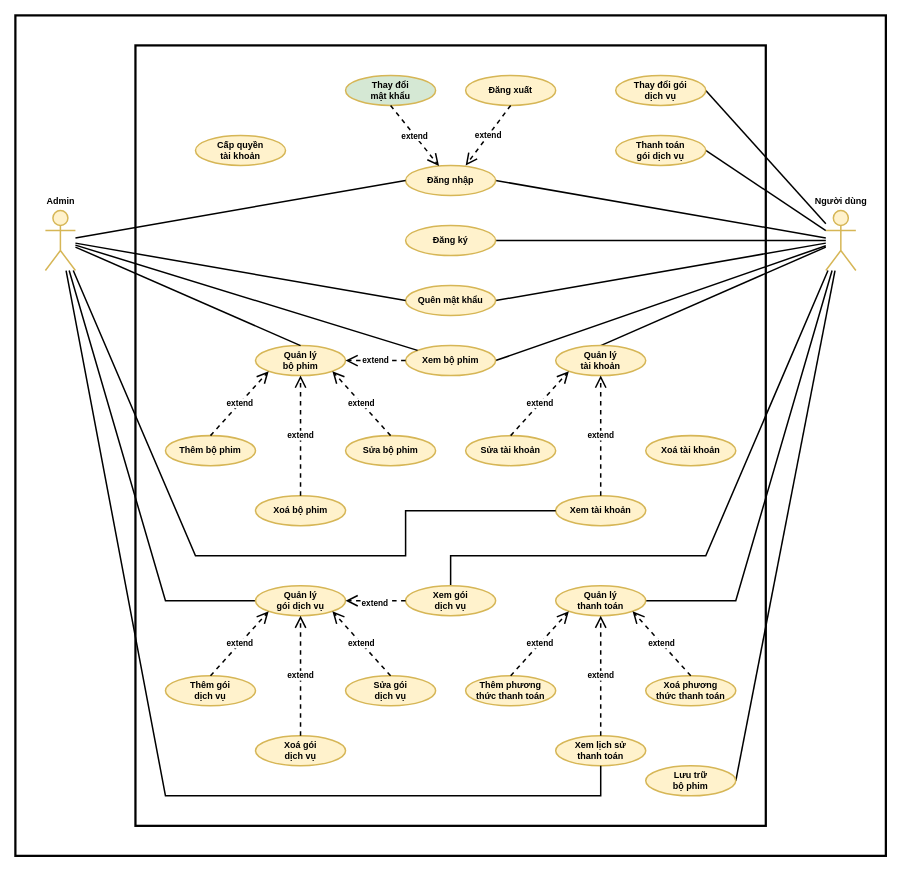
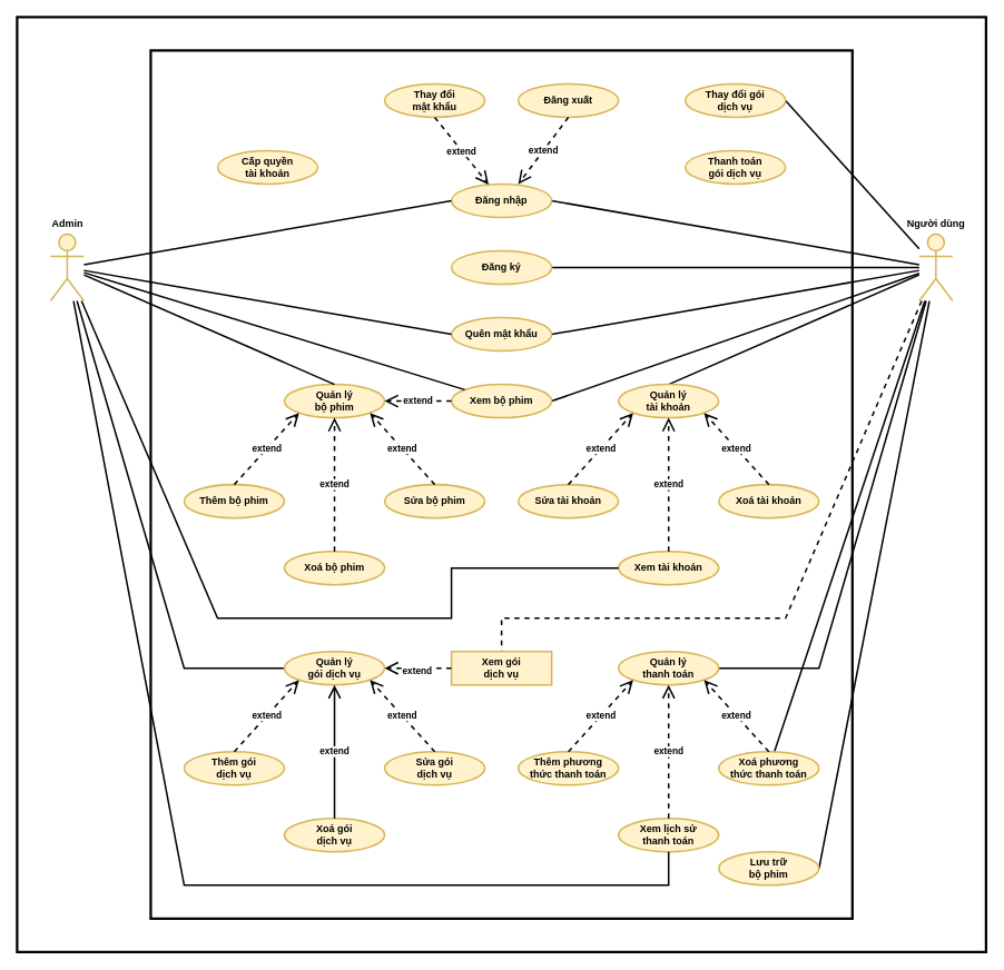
  <mxCell id="0" />
  <mxCell id="1" parent="0" />
  <mxCell id="2" value="" style="rounded=0;whiteSpace=wrap;html=1;strokeWidth=3;fontFamily=Helvetica;fontStyle=1" parent="1" vertex="1"><mxGeometry x="20" y="20" width="1160" height="1120" as="geometry" /></mxCell>
  <mxCell id="3" value="" style="rounded=0;whiteSpace=wrap;html=1;strokeWidth=3;fontFamily=Helvetica;fontStyle=1" parent="1" vertex="1"><mxGeometry x="180" y="60" width="840" height="1040" as="geometry" /></mxCell>
  <mxCell id="4" style="rounded=0;orthogonalLoop=1;jettySize=auto;html=1;entryX=1;entryY=0.5;entryDx=0;entryDy=0;endArrow=none;endFill=0;fontFamily=Helvetica;fontStyle=1;strokeWidth=2;" parent="1" source="14" target="15" edge="1"><mxGeometry relative="1" as="geometry" /></mxCell>
  <mxCell id="5" style="rounded=0;orthogonalLoop=1;jettySize=auto;html=1;endArrow=none;endFill=0;fontFamily=Helvetica;fontStyle=1;strokeWidth=2;" parent="1" source="14" target="26" edge="1"><mxGeometry relative="1" as="geometry" /></mxCell>
  <mxCell id="6" style="rounded=0;orthogonalLoop=1;jettySize=auto;html=1;entryX=1;entryY=0.5;entryDx=0;entryDy=0;endArrow=none;endFill=0;fontFamily=Helvetica;fontStyle=1;strokeWidth=2;" parent="1" source="14" target="18" edge="1"><mxGeometry relative="1" as="geometry" /></mxCell>
  <mxCell id="7" style="rounded=0;orthogonalLoop=1;jettySize=auto;html=1;entryX=0.5;entryY=0;entryDx=0;entryDy=0;endArrow=none;endFill=0;fontFamily=Helvetica;fontStyle=1;strokeWidth=2;" parent="1" source="14" target="35" edge="1"><mxGeometry relative="1" as="geometry" /></mxCell>
  <mxCell id="8" style="rounded=0;orthogonalLoop=1;jettySize=auto;html=1;entryX=1;entryY=0.5;entryDx=0;entryDy=0;endArrow=none;endFill=0;fontFamily=Helvetica;fontStyle=1;strokeWidth=2;" parent="1" source="14" target="21" edge="1"><mxGeometry relative="1" as="geometry" /></mxCell>
- <mxCell id="9" style="rounded=0;orthogonalLoop=1;jettySize=auto;html=1;entryX=0.5;entryY=0;entryDx=0;entryDy=0;endArrow=none;endFill=0;fontFamily=Helvetica;fontStyle=1;strokeWidth=2;" parent="1" source="14" target="59" edge="1"><mxGeometry relative="1" as="geometry"><Array as="points"><mxPoint x="940" y="740" /><mxPoint x="600" y="740" /></Array></mxGeometry></mxCell>
+ <mxCell id="9" style="rounded=0;orthogonalLoop=1;jettySize=auto;html=1;entryX=0.5;entryY=0;entryDx=0;entryDy=0;endArrow=none;endFill=0;fontFamily=Helvetica;fontStyle=1;strokeWidth=2;dashed=1;" parent="1" source="14" target="59" edge="1"><mxGeometry relative="1" as="geometry"><Array as="points"><mxPoint x="940" y="740" /><mxPoint x="600" y="740" /></Array></mxGeometry></mxCell>
  <mxCell id="10" style="rounded=0;orthogonalLoop=1;jettySize=auto;html=1;entryX=1;entryY=0.5;entryDx=0;entryDy=0;endArrow=none;endFill=0;fontFamily=Helvetica;fontStyle=1;strokeWidth=2;" parent="1" source="14" target="36" edge="1"><mxGeometry relative="1" as="geometry"><Array as="points"><mxPoint x="980" y="800" /></Array></mxGeometry></mxCell>
  <mxCell id="11" style="rounded=0;orthogonalLoop=1;jettySize=auto;html=1;entryX=1;entryY=0.5;entryDx=0;entryDy=0;endArrow=none;endFill=0;fontFamily=Helvetica;fontStyle=1;strokeWidth=2;" parent="1" source="14" target="22" edge="1"><mxGeometry relative="1" as="geometry" /></mxCell>
- <mxCell id="12" style="rounded=0;orthogonalLoop=1;jettySize=auto;html=1;entryX=1;entryY=0.5;entryDx=0;entryDy=0;endArrow=none;endFill=0;fontFamily=Helvetica;fontStyle=1;strokeWidth=2;" parent="1" source="14" target="61" edge="1"><mxGeometry relative="1" as="geometry" /></mxCell>
+ <mxCell id="12" style="rounded=0;orthogonalLoop=1;jettySize=auto;html=1;endArrow=none;endFill=0;fontFamily=Helvetica;fontStyle=1;strokeWidth=2;" parent="1" source="14" target="31" edge="1"><mxGeometry relative="1" as="geometry" /></mxCell>
  <mxCell id="13" style="rounded=0;orthogonalLoop=1;jettySize=auto;html=1;entryX=1;entryY=0.5;entryDx=0;entryDy=0;endArrow=none;endFill=0;fontFamily=Helvetica;fontStyle=1;strokeWidth=2;" parent="1" source="14" target="60" edge="1"><mxGeometry relative="1" as="geometry" /></mxCell>
  <mxCell id="14" value="Người dùng" style="shape=umlActor;verticalLabelPosition=top;verticalAlign=bottom;html=1;fontFamily=Helvetica;fontStyle=1;align=center;fillColor=#fff2cc;strokeColor=#d6b656;labelPosition=center;spacing=5;strokeWidth=2;" parent="1" vertex="1"><mxGeometry x="1100" y="280" width="40" height="80" as="geometry" /></mxCell>
  <mxCell id="15" value="Đăng nhập" style="ellipse;whiteSpace=wrap;html=1;fontStyle=1;fontFamily=Helvetica;fillColor=#fff2cc;strokeColor=#d6b656;strokeWidth=2;" parent="1" vertex="1"><mxGeometry x="540" y="220" width="120" height="40" as="geometry" /></mxCell>
  <mxCell id="16" value="Đăng xuất" style="ellipse;whiteSpace=wrap;html=1;fontStyle=1;fontFamily=Helvetica;fillColor=#fff2cc;strokeColor=#d6b656;strokeWidth=2;" parent="1" vertex="1"><mxGeometry x="620" y="100" width="120" height="40" as="geometry" /></mxCell>
- <mxCell id="17" value="Thay đổi&lt;br&gt;mật khẩu" style="ellipse;whiteSpace=wrap;html=1;fontStyle=1;fontFamily=Helvetica;fillColor=#d5e8d4;strokeColor=#d6b656;strokeWidth=2;" parent="1" vertex="1"><mxGeometry x="460" y="100" width="120" height="40" as="geometry" /></mxCell>
+ <mxCell id="17" value="Thay đổi&lt;br&gt;mật khẩu" style="ellipse;whiteSpace=wrap;html=1;fontStyle=1;fontFamily=Helvetica;fillColor=#fff2cc;strokeColor=#d6b656;strokeWidth=2;" parent="1" vertex="1"><mxGeometry x="460" y="100" width="120" height="40" as="geometry" /></mxCell>
  <mxCell id="18" value="Quên mật khẩu" style="ellipse;whiteSpace=wrap;html=1;fontStyle=1;fontFamily=Helvetica;fillColor=#fff2cc;strokeColor=#d6b656;strokeWidth=2;" parent="1" vertex="1"><mxGeometry x="540" y="380" width="120" height="40" as="geometry" /></mxCell>
  <mxCell id="19" value="extend" style="endArrow=open;endSize=12;dashed=1;html=1;rounded=0;exitX=0.5;exitY=1;exitDx=0;exitDy=0;entryX=0.667;entryY=0;entryDx=0;entryDy=0;entryPerimeter=0;fontFamily=Helvetica;fontStyle=1;strokeWidth=2;" parent="1" source="16" target="15" edge="1"><mxGeometry width="160" relative="1" as="geometry"><mxPoint x="670" y="200" as="sourcePoint" /><mxPoint x="830" y="200" as="targetPoint" /><Array as="points" /></mxGeometry></mxCell>
  <mxCell id="20" value="extend" style="endArrow=open;endSize=12;dashed=1;html=1;rounded=0;exitX=0.5;exitY=1;exitDx=0;exitDy=0;fontFamily=Helvetica;fontStyle=1;strokeWidth=2;" parent="1" source="17" target="15" edge="1"><mxGeometry width="160" relative="1" as="geometry"><mxPoint x="690" y="230" as="sourcePoint" /><mxPoint x="690" y="310" as="targetPoint" /><Array as="points" /></mxGeometry></mxCell>
  <mxCell id="21" value="Xem bộ phim" style="ellipse;whiteSpace=wrap;html=1;fontStyle=1;fontFamily=Helvetica;fillColor=#fff2cc;strokeColor=#d6b656;strokeWidth=2;" parent="1" vertex="1"><mxGeometry x="540" y="460" width="120" height="40" as="geometry" /></mxCell>
  <mxCell id="22" value="Lưu trữ&lt;br&gt;bộ phim" style="ellipse;whiteSpace=wrap;html=1;fontStyle=1;fontFamily=Helvetica;fillColor=#fff2cc;strokeColor=#d6b656;strokeWidth=2;" parent="1" vertex="1"><mxGeometry x="860" y="1020" width="120" height="40" as="geometry" /></mxCell>
  <mxCell id="23" value="Xoá tài khoản" style="ellipse;whiteSpace=wrap;html=1;fontStyle=1;fontFamily=Helvetica;fillColor=#fff2cc;strokeColor=#d6b656;strokeWidth=2;" parent="1" vertex="1"><mxGeometry x="860" y="580" width="120" height="40" as="geometry" /></mxCell>
  <mxCell id="24" value="Sửa tài khoản" style="ellipse;whiteSpace=wrap;html=1;fontStyle=1;fontFamily=Helvetica;fillColor=#fff2cc;strokeColor=#d6b656;strokeWidth=2;" parent="1" vertex="1"><mxGeometry x="620" y="580" width="120" height="40" as="geometry" /></mxCell>
  <mxCell id="25" value="Xem tài khoản" style="ellipse;whiteSpace=wrap;html=1;fontStyle=1;fontFamily=Helvetica;fillColor=#fff2cc;strokeColor=#d6b656;strokeWidth=2;" parent="1" vertex="1"><mxGeometry x="740" y="660" width="120" height="40" as="geometry" /></mxCell>
  <mxCell id="26" value="Đăng ký" style="ellipse;whiteSpace=wrap;html=1;fontStyle=1;fontFamily=Helvetica;fillColor=#fff2cc;strokeColor=#d6b656;strokeWidth=2;" parent="1" vertex="1"><mxGeometry x="540" y="300" width="120" height="40" as="geometry" /></mxCell>
  <mxCell id="27" value="Thêm bộ phim" style="ellipse;whiteSpace=wrap;html=1;fontStyle=1;fontFamily=Helvetica;fillColor=#fff2cc;strokeColor=#d6b656;strokeWidth=2;" parent="1" vertex="1"><mxGeometry x="220" y="580" width="120" height="40" as="geometry" /></mxCell>
  <mxCell id="28" value="Xoá bộ phim" style="ellipse;whiteSpace=wrap;html=1;fontStyle=1;fontFamily=Helvetica;fillColor=#fff2cc;strokeColor=#d6b656;strokeWidth=2;" parent="1" vertex="1"><mxGeometry x="340" y="660" width="120" height="40" as="geometry" /></mxCell>
  <mxCell id="29" value="Sửa bộ phim" style="ellipse;whiteSpace=wrap;html=1;fontStyle=1;fontFamily=Helvetica;fillColor=#fff2cc;strokeColor=#d6b656;strokeWidth=2;" parent="1" vertex="1"><mxGeometry x="460" y="580" width="120" height="40" as="geometry" /></mxCell>
  <mxCell id="30" value="Cấp quyền&lt;br&gt;tài khoản" style="ellipse;whiteSpace=wrap;html=1;fontStyle=1;fontFamily=Helvetica;fillColor=#fff2cc;strokeColor=#d6b656;strokeWidth=2;" parent="1" vertex="1"><mxGeometry x="260" y="180" width="120" height="40" as="geometry" /></mxCell>
  <mxCell id="31" value="Xoá phương&lt;br&gt;thức thanh toán" style="ellipse;whiteSpace=wrap;html=1;fontStyle=1;fontFamily=Helvetica;fillColor=#fff2cc;strokeColor=#d6b656;strokeWidth=2;" parent="1" vertex="1"><mxGeometry x="860" y="900" width="120" height="40" as="geometry" /></mxCell>
  <mxCell id="32" value="Xem lịch sử&lt;br&gt;thanh toán" style="ellipse;whiteSpace=wrap;html=1;fontStyle=1;fontFamily=Helvetica;fillColor=#fff2cc;strokeColor=#d6b656;strokeWidth=2;" parent="1" vertex="1"><mxGeometry x="740" y="980" width="120" height="40" as="geometry" /></mxCell>
  <mxCell id="33" value="Thêm phương &lt;br&gt;thức thanh toán" style="ellipse;whiteSpace=wrap;html=1;fontStyle=1;fontFamily=Helvetica;fillColor=#fff2cc;strokeColor=#d6b656;strokeWidth=2;" parent="1" vertex="1"><mxGeometry x="620" y="900" width="120" height="40" as="geometry" /></mxCell>
  <mxCell id="34" value="Quản lý&lt;br&gt;bộ phim" style="ellipse;whiteSpace=wrap;html=1;fontStyle=1;fontFamily=Helvetica;fillColor=#fff2cc;strokeColor=#d6b656;strokeWidth=2;" parent="1" vertex="1"><mxGeometry x="340" y="460" width="120" height="40" as="geometry" /></mxCell>
  <mxCell id="35" value="Quản lý&lt;br&gt;tài khoản" style="ellipse;whiteSpace=wrap;html=1;fontStyle=1;fontFamily=Helvetica;fillColor=#fff2cc;strokeColor=#d6b656;strokeWidth=2;" parent="1" vertex="1"><mxGeometry x="740" y="460" width="120" height="40" as="geometry" /></mxCell>
  <mxCell id="36" value="Quản lý&lt;br&gt;thanh toán" style="ellipse;whiteSpace=wrap;html=1;fontStyle=1;fontFamily=Helvetica;fillColor=#fff2cc;strokeColor=#d6b656;strokeWidth=2;" parent="1" vertex="1"><mxGeometry x="740" y="780" width="120" height="40" as="geometry" /></mxCell>
  <mxCell id="37" value="extend" style="endArrow=open;endSize=12;dashed=1;html=1;rounded=0;exitX=0.5;exitY=0;exitDx=0;exitDy=0;entryX=0;entryY=1;entryDx=0;entryDy=0;fontFamily=Helvetica;fontStyle=1;strokeWidth=2;" parent="1" source="27" target="34" edge="1"><mxGeometry width="160" relative="1" as="geometry"><mxPoint x="395" y="489" as="sourcePoint" /><mxPoint x="460" y="570" as="targetPoint" /><Array as="points" /></mxGeometry></mxCell>
  <mxCell id="38" value="extend" style="endArrow=open;endSize=12;dashed=1;html=1;rounded=0;exitX=0.5;exitY=0;exitDx=0;exitDy=0;entryX=0.5;entryY=1;entryDx=0;entryDy=0;fontFamily=Helvetica;fontStyle=1;strokeWidth=2;" parent="1" source="28" target="34" edge="1"><mxGeometry width="160" relative="1" as="geometry"><mxPoint x="400" y="459" as="sourcePoint" /><mxPoint x="465" y="540" as="targetPoint" /><Array as="points" /></mxGeometry></mxCell>
  <mxCell id="39" value="extend" style="endArrow=open;endSize=12;dashed=1;html=1;rounded=0;exitX=0.5;exitY=0;exitDx=0;exitDy=0;entryX=1;entryY=1;entryDx=0;entryDy=0;fontFamily=Helvetica;fontStyle=1;strokeWidth=2;" parent="1" source="29" target="34" edge="1"><mxGeometry width="160" relative="1" as="geometry"><mxPoint x="460" y="640" as="sourcePoint" /><mxPoint x="400" y="510" as="targetPoint" /><Array as="points" /></mxGeometry></mxCell>
  <mxCell id="40" value="extend" style="endArrow=open;endSize=12;dashed=1;html=1;rounded=0;exitX=0;exitY=0.5;exitDx=0;exitDy=0;entryX=1;entryY=0.5;entryDx=0;entryDy=0;fontFamily=Helvetica;fontStyle=1;strokeWidth=2;" parent="1" source="21" target="34" edge="1"><mxGeometry width="160" relative="1" as="geometry"><mxPoint x="480" y="580" as="sourcePoint" /><mxPoint x="420" y="450" as="targetPoint" /><Array as="points" /></mxGeometry></mxCell>
  <mxCell id="41" value="extend" style="endArrow=open;endSize=12;dashed=1;html=1;rounded=0;entryX=0.5;entryY=1;entryDx=0;entryDy=0;fontFamily=Helvetica;fontStyle=1;strokeWidth=2;" parent="1" source="25" target="35" edge="1"><mxGeometry width="160" relative="1" as="geometry"><mxPoint x="719" y="756" as="sourcePoint" /><mxPoint x="641" y="670" as="targetPoint" /><Array as="points" /></mxGeometry></mxCell>
  <mxCell id="42" value="extend" style="endArrow=open;endSize=12;dashed=1;html=1;rounded=0;exitX=0.5;exitY=0;exitDx=0;exitDy=0;entryX=0;entryY=1;entryDx=0;entryDy=0;fontFamily=Helvetica;fontStyle=1;strokeWidth=2;" parent="1" source="24" target="35" edge="1"><mxGeometry width="160" relative="1" as="geometry"><mxPoint x="728" y="580" as="sourcePoint" /><mxPoint x="650" y="494" as="targetPoint" /><Array as="points" /></mxGeometry></mxCell>
+ <mxCell id="43" value="extend" style="endArrow=open;endSize=12;dashed=1;html=1;rounded=0;exitX=0.5;exitY=0;exitDx=0;exitDy=0;entryX=1;entryY=1;entryDx=0;entryDy=0;fontFamily=Helvetica;fontStyle=1;strokeWidth=2;" parent="1" source="23" target="35" edge="1"><mxGeometry width="160" relative="1" as="geometry"><mxPoint x="948" y="580" as="sourcePoint" /><mxPoint x="870" y="494" as="targetPoint" /><Array as="points" /></mxGeometry></mxCell>
  <mxCell id="44" style="rounded=0;orthogonalLoop=1;jettySize=auto;html=1;entryX=0;entryY=0.5;entryDx=0;entryDy=0;endArrow=none;endFill=0;fontFamily=Helvetica;fontStyle=1;strokeWidth=2;" parent="1" source="51" target="15" edge="1"><mxGeometry relative="1" as="geometry" /></mxCell>
  <mxCell id="45" style="rounded=0;orthogonalLoop=1;jettySize=auto;html=1;entryX=0;entryY=0.5;entryDx=0;entryDy=0;endArrow=none;endFill=0;fontFamily=Helvetica;fontStyle=1;strokeWidth=2;" parent="1" source="51" target="18" edge="1"><mxGeometry relative="1" as="geometry" /></mxCell>
  <mxCell id="46" style="rounded=0;orthogonalLoop=1;jettySize=auto;html=1;entryX=0.5;entryY=0;entryDx=0;entryDy=0;endArrow=none;endFill=0;fontFamily=Helvetica;fontStyle=1;strokeWidth=2;" parent="1" source="51" target="34" edge="1"><mxGeometry relative="1" as="geometry" /></mxCell>
  <mxCell id="47" style="rounded=0;orthogonalLoop=1;jettySize=auto;html=1;entryX=0;entryY=0.5;entryDx=0;entryDy=0;endArrow=none;endFill=0;fontFamily=Helvetica;fontStyle=1;strokeWidth=2;" parent="1" source="51" target="55" edge="1"><mxGeometry relative="1" as="geometry"><Array as="points"><mxPoint x="220" y="800" /></Array></mxGeometry></mxCell>
  <mxCell id="48" style="rounded=0;orthogonalLoop=1;jettySize=auto;html=1;entryX=0;entryY=0.5;entryDx=0;entryDy=0;endArrow=none;endFill=0;fontFamily=Helvetica;fontStyle=1;strokeWidth=2;" parent="1" source="51" target="25" edge="1"><mxGeometry relative="1" as="geometry"><Array as="points"><mxPoint x="260" y="740" /><mxPoint x="540" y="740" /><mxPoint x="540" y="680" /></Array></mxGeometry></mxCell>
  <mxCell id="49" style="rounded=0;orthogonalLoop=1;jettySize=auto;html=1;entryX=0.5;entryY=1;entryDx=0;entryDy=0;endArrow=none;endFill=0;fontFamily=Helvetica;fontStyle=1;strokeWidth=2;" parent="1" source="51" target="32" edge="1"><mxGeometry relative="1" as="geometry"><Array as="points"><mxPoint x="220" y="1060" /><mxPoint x="540" y="1060" /><mxPoint x="800" y="1060" /></Array></mxGeometry></mxCell>
  <mxCell id="50" style="rounded=0;orthogonalLoop=1;jettySize=auto;html=1;endArrow=none;endFill=0;fontFamily=Helvetica;fontStyle=1;strokeWidth=2;" parent="1" source="51" target="21" edge="1"><mxGeometry relative="1" as="geometry" /></mxCell>
  <mxCell id="51" value="Admin" style="shape=umlActor;verticalLabelPosition=top;verticalAlign=bottom;fontFamily=Helvetica;fontStyle=1;align=center;fillColor=#fff2cc;strokeColor=#d6b656;labelBackgroundColor=none;labelBorderColor=none;html=1;fontColor=default;spacingTop=0;spacing=5;spacingBottom=0;labelPosition=center;strokeWidth=2;" parent="1" vertex="1"><mxGeometry x="60" y="280" width="40" height="80" as="geometry" /></mxCell>
  <mxCell id="52" value="extend" style="endArrow=open;endSize=12;dashed=1;html=1;rounded=0;exitX=0.5;exitY=0;exitDx=0;exitDy=0;entryX=1;entryY=1;entryDx=0;entryDy=0;fontFamily=Helvetica;fontStyle=1;strokeWidth=2;" parent="1" source="31" target="36" edge="1"><mxGeometry width="160" relative="1" as="geometry"><mxPoint x="980" y="1220" as="sourcePoint" /><mxPoint x="980" y="1060" as="targetPoint" /><Array as="points" /></mxGeometry></mxCell>
  <mxCell id="53" value="extend" style="endArrow=open;endSize=12;dashed=1;html=1;rounded=0;exitX=0.5;exitY=0;exitDx=0;exitDy=0;entryX=0.5;entryY=1;entryDx=0;entryDy=0;fontFamily=Helvetica;fontStyle=1;strokeWidth=2;" parent="1" source="32" target="36" edge="1"><mxGeometry width="160" relative="1" as="geometry"><mxPoint x="760" y="1030" as="sourcePoint" /><mxPoint x="682" y="984" as="targetPoint" /><Array as="points" /></mxGeometry></mxCell>
  <mxCell id="54" value="extend" style="endArrow=open;endSize=12;dashed=1;html=1;rounded=0;exitX=0.5;exitY=0;exitDx=0;exitDy=0;entryX=0;entryY=1;entryDx=0;entryDy=0;fontFamily=Helvetica;fontStyle=1;strokeWidth=2;" parent="1" source="33" target="36" edge="1"><mxGeometry width="160" relative="1" as="geometry"><mxPoint x="770" y="1040" as="sourcePoint" /><mxPoint x="692" y="994" as="targetPoint" /><Array as="points" /></mxGeometry></mxCell>
  <mxCell id="55" value="Quản lý&lt;br&gt;gói dịch vụ" style="ellipse;whiteSpace=wrap;html=1;fontStyle=1;fontFamily=Helvetica;fillColor=#fff2cc;strokeColor=#d6b656;strokeWidth=2;" parent="1" vertex="1"><mxGeometry x="340" y="780" width="120" height="40" as="geometry" /></mxCell>
  <mxCell id="56" value="Thêm gói&lt;br&gt;dịch vụ" style="ellipse;whiteSpace=wrap;html=1;fontStyle=1;fontFamily=Helvetica;fillColor=#fff2cc;strokeColor=#d6b656;strokeWidth=2;" parent="1" vertex="1"><mxGeometry x="220" y="900" width="120" height="40" as="geometry" /></mxCell>
  <mxCell id="57" value="Xoá gói&lt;br&gt;dịch vụ" style="ellipse;whiteSpace=wrap;html=1;fontStyle=1;fontFamily=Helvetica;fillColor=#fff2cc;strokeColor=#d6b656;strokeWidth=2;" parent="1" vertex="1"><mxGeometry x="340" y="980" width="120" height="40" as="geometry" /></mxCell>
  <mxCell id="58" value="Sửa gói&lt;br&gt;dịch vụ" style="ellipse;whiteSpace=wrap;html=1;fontStyle=1;fontFamily=Helvetica;fillColor=#fff2cc;strokeColor=#d6b656;strokeWidth=2;" parent="1" vertex="1"><mxGeometry x="460" y="900" width="120" height="40" as="geometry" /></mxCell>
- <mxCell id="59" value="Xem gói &lt;br&gt;dịch vụ" style="ellipse;whiteSpace=wrap;html=1;fontStyle=1;fontFamily=Helvetica;fillColor=#fff2cc;strokeColor=#d6b656;strokeWidth=2;" parent="1" vertex="1"><mxGeometry x="540" y="780" width="120" height="40" as="geometry" /></mxCell>
+ <mxCell id="59" value="Xem gói &lt;br&gt;dịch vụ" style="whiteSpace=wrap;html=1;fontStyle=1;fontFamily=Helvetica;fillColor=#fff2cc;strokeColor=#d6b656;strokeWidth=2;rounded=0;" parent="1" vertex="1"><mxGeometry x="540" y="780" width="120" height="40" as="geometry" /></mxCell>
  <mxCell id="60" value="Thay đổi gói&lt;br&gt;dịch vụ" style="ellipse;whiteSpace=wrap;html=1;fontStyle=1;fontFamily=Helvetica;fillColor=#fff2cc;strokeColor=#d6b656;strokeWidth=2;" parent="1" vertex="1"><mxGeometry x="820" y="100" width="120" height="40" as="geometry" /></mxCell>
  <mxCell id="61" value="Thanh toán&lt;br&gt;gói dịch vụ" style="ellipse;whiteSpace=wrap;html=1;fontStyle=1;fontFamily=Helvetica;fillColor=#fff2cc;strokeColor=#d6b656;strokeWidth=2;" parent="1" vertex="1"><mxGeometry x="820" y="180" width="120" height="40" as="geometry" /></mxCell>
  <mxCell id="62" value="extend" style="endArrow=open;endSize=12;dashed=1;html=1;rounded=0;exitX=0.5;exitY=0;exitDx=0;exitDy=0;entryX=1;entryY=1;entryDx=0;entryDy=0;fontFamily=Helvetica;fontStyle=1;strokeWidth=2;" parent="1" source="58" target="55" edge="1"><mxGeometry width="160" relative="1" as="geometry"><mxPoint x="300" y="1040" as="sourcePoint" /><mxPoint x="180" y="960" as="targetPoint" /><Array as="points" /></mxGeometry></mxCell>
  <mxCell id="63" value="extend" style="endArrow=open;endSize=12;dashed=1;html=1;rounded=0;exitX=0.5;exitY=0;exitDx=0;exitDy=0;entryX=0;entryY=1;entryDx=0;entryDy=0;fontFamily=Helvetica;fontStyle=1;strokeWidth=2;" parent="1" source="56" target="55" edge="1"><mxGeometry width="160" relative="1" as="geometry"><mxPoint x="390" y="890" as="sourcePoint" /><mxPoint x="350" y="1010" as="targetPoint" /><Array as="points" /></mxGeometry></mxCell>
- <mxCell id="64" value="extend" style="endArrow=open;endSize=12;dashed=1;html=1;rounded=0;exitX=0.5;exitY=0;exitDx=0;exitDy=0;entryX=0.5;entryY=1;entryDx=0;entryDy=0;fontFamily=Helvetica;fontStyle=1;strokeWidth=2;" parent="1" source="57" target="55" edge="1"><mxGeometry width="160" relative="1" as="geometry"><mxPoint x="400" y="900" as="sourcePoint" /><mxPoint x="360" y="1020" as="targetPoint" /><Array as="points" /></mxGeometry></mxCell>
+ <mxCell id="64" value="extend" style="endArrow=open;endSize=12;dashed=0;html=1;rounded=0;exitX=0.5;exitY=0;exitDx=0;exitDy=0;entryX=0.5;entryY=1;entryDx=0;entryDy=0;fontFamily=Helvetica;fontStyle=1;strokeWidth=2;" parent="1" source="57" target="55" edge="1"><mxGeometry width="160" relative="1" as="geometry"><mxPoint x="400" y="900" as="sourcePoint" /><mxPoint x="360" y="1020" as="targetPoint" /><Array as="points" /></mxGeometry></mxCell>
  <mxCell id="65" value="extend" style="endArrow=open;endSize=12;dashed=1;html=1;rounded=0;exitX=0;exitY=0.5;exitDx=0;exitDy=0;entryX=1;entryY=0.5;entryDx=0;entryDy=0;fontFamily=Helvetica;fontStyle=1;strokeWidth=2;" parent="1" source="59" target="55" edge="1"><mxGeometry x="0.033" y="3" width="160" relative="1" as="geometry"><mxPoint x="410" y="910" as="sourcePoint" /><mxPoint x="370" y="1030" as="targetPoint" /><Array as="points" /><mxPoint as="offset" /></mxGeometry></mxCell>
